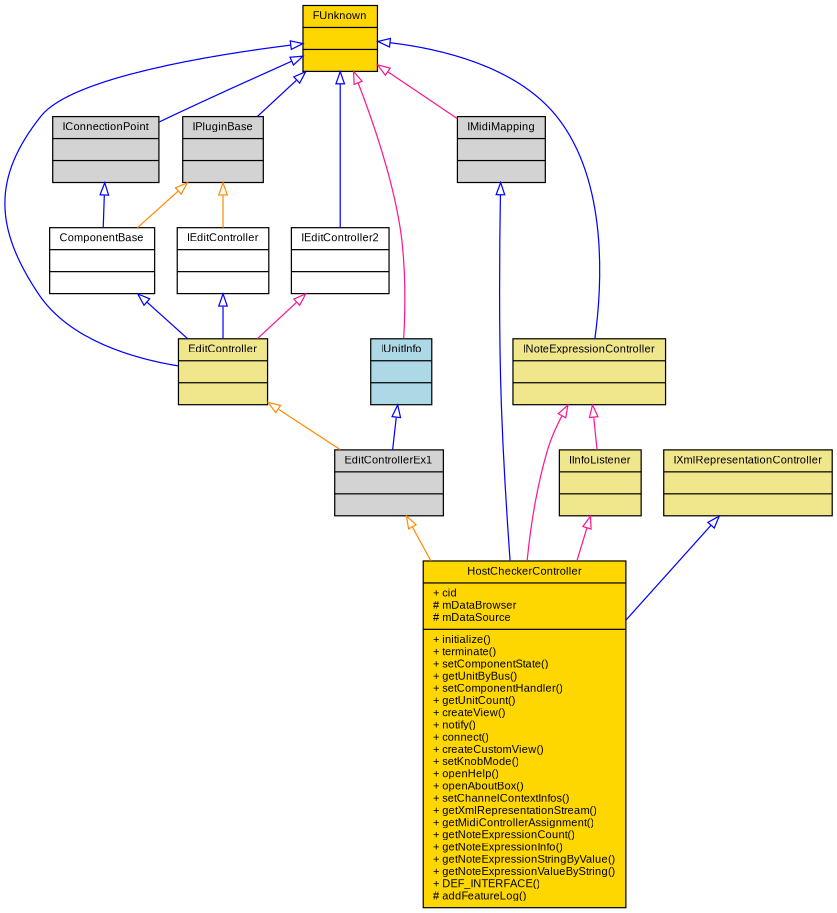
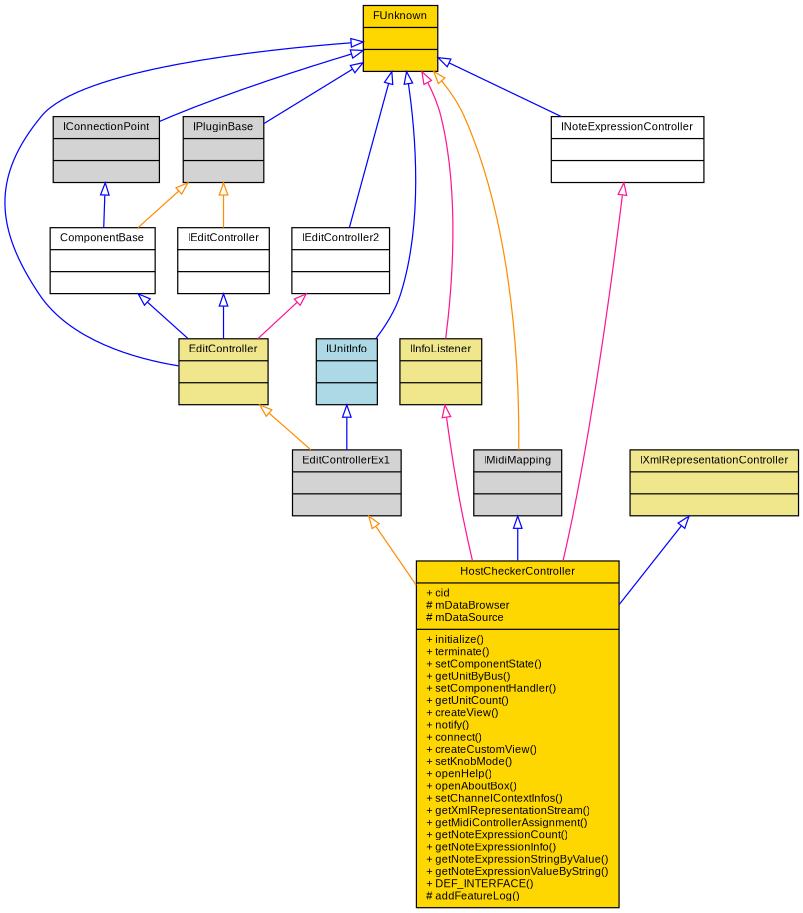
  digraph {
    node [color=black fillcolor=lightgrey fontname=Arial fontsize=9 shape=record style=filled]
    edge [arrowtail=empty color=blue dir=back fontname=Arial fontsize=9 labelfontname=Arial labelfontsize=9 style=solid]
    n1 [fillcolor=gold fontcolor=black height=0.2 label="{HostCheckerController\n|+ cid\l# mDataBrowser\l# mDataSource\l|+ initialize()\l+ terminate()\l+ setComponentState()\l+ getUnitByBus()\l+ setComponentHandler()\l+ getUnitCount()\l+ createView()\l+ notify()\l+ connect()\l+ createCustomView()\l+ setKnobMode()\l+ openHelp()\l+ openAboutBox()\l+ setChannelContextInfos()\l+ getXmlRepresentationStream()\l+ getMidiControllerAssignment()\l+ getNoteExpressionCount()\l+ getNoteExpressionInfo()\l+ getNoteExpressionStringByValue()\l+ getNoteExpressionValueByString()\l+ DEF_INTERFACE()\l# addFeatureLog()\l}" width=0.4]
    n2 [height=0.2 label="{EditControllerEx1\n||}" width=0.4]
    n3 [fillcolor=khaki height=0.2 label="{EditController\n||}" width=0.4]
    n4 [fillcolor=white height=0.2 label="{ComponentBase\n||}" width=0.4]
    n5 [height=0.2 label="{IPluginBase\n||}" width=0.4]
    n6 [fillcolor=white height=0.2 label="{IEditController\n||}" width=0.4]
    n7 [fillcolor=gold height=0.2 label="{FUnknown\n||}" width=0.4]
    n8 [height=0.2 label="{IConnectionPoint\n||}" width=0.4]
    n9 [fillcolor=white height=0.2 label="{IEditController2\n||}" width=0.4]
    n10 [fillcolor=lightblue height=0.2 label="{IUnitInfo\n||}" width=0.4]
    n11 [fillcolor=khaki height=0.2 label="{IInfoListener\n||}" width=0.4]
    n12 [height=0.2 label="{IMidiMapping\n||}" width=0.4]
-   n13 [fillcolor=khaki height=0.2 label="{INoteExpressionController\n||}" width=0.4]
+   n13 [fillcolor=white height=0.2 label="{INoteExpressionController\n||}" width=0.4]
    n14 [fillcolor=khaki height=0.2 label="{IXmlRepresentationController\n||}" width=0.4]
    n2 -> n1 [color=darkorange]
    n3 -> n2 [color=darkorange]
    n4 -> n3
    n5 -> n4 [color=darkorange]
    n5 -> n6 [color=darkorange]
    n6 -> n3
    n7 -> n3
    n7 -> n5
    n7 -> n8
    n7 -> n9
-   n7 -> n10 [color=deeppink]
-   n13 -> n11 [color=deeppink]
-   n7 -> n12 [color=deeppink]
+   n7 -> n10
+   n7 -> n11 [color=deeppink]
+   n7 -> n12 [color=darkorange]
    n7 -> n13
    n8 -> n4
    n9 -> n3 [color=deeppink]
    n10 -> n2
    n11 -> n1 [color=deeppink]
    n12 -> n1
    n13 -> n1 [color=deeppink]
    n14 -> n1
  }
